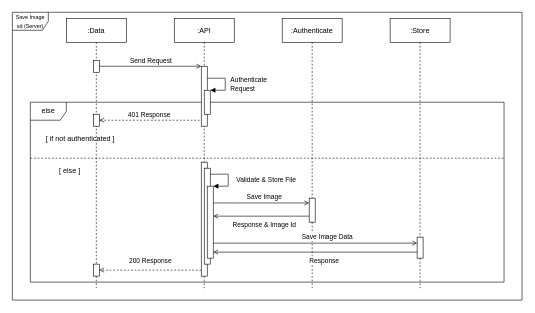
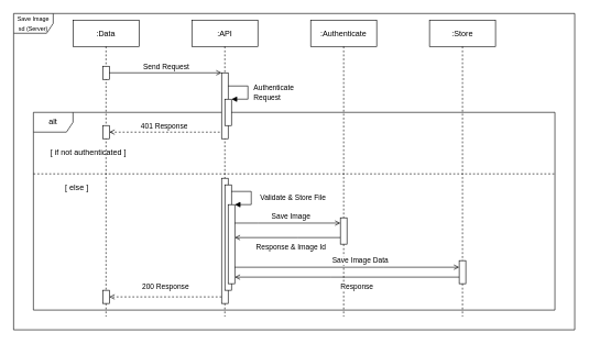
  <mxCell id="0" />
  <mxCell id="1" parent="0" />
  <mxCell id="2" value="&lt;font style=&quot;font-size: 9px&quot;&gt;Save Image sd (Server)&lt;/font&gt;" style="shape=umlFrame;whiteSpace=wrap;html=1;" parent="1" vertex="1"><mxGeometry x="20" y="20" width="850" height="480" as="geometry" /></mxCell>
  <mxCell id="3" value="" style="group;align=left;" parent="1" vertex="1" connectable="0"><mxGeometry x="50" y="170" width="790" height="300" as="geometry" /></mxCell>
  <mxCell id="4" value="" style="line;strokeWidth=1;fillColor=none;align=left;verticalAlign=middle;spacingTop=-1;spacingLeft=3;spacingRight=3;rotatable=0;labelPosition=right;points=[];portConstraint=eastwest;dashed=1;" parent="3" vertex="1"><mxGeometry y="88.889" width="790" height="8.889" as="geometry" /></mxCell>
- <mxCell id="5" value="else" style="shape=umlFrame;whiteSpace=wrap;html=1;" parent="3" vertex="1"><mxGeometry width="790" height="300" as="geometry" /></mxCell>
+ <mxCell id="5" value="alt" style="shape=umlFrame;whiteSpace=wrap;html=1;" parent="3" vertex="1"><mxGeometry width="790" height="300" as="geometry" /></mxCell>
  <mxCell id="6" value="[ if not authenticated ]" style="text;html=1;strokeColor=none;fillColor=none;align=left;verticalAlign=middle;whiteSpace=wrap;rounded=0;dashed=1;" parent="3" vertex="1"><mxGeometry x="24.308" y="44.444" width="127.615" height="33.333" as="geometry" /></mxCell>
  <mxCell id="7" value="[ else ]" style="text;html=1;strokeColor=none;fillColor=none;align=center;verticalAlign=middle;whiteSpace=wrap;rounded=0;dashed=1;" parent="3" vertex="1"><mxGeometry y="97.778" width="131.667" height="33.333" as="geometry" /></mxCell>
  <mxCell id="8" value=":Data" style="shape=umlLifeline;perimeter=lifelinePerimeter;container=1;collapsible=0;recursiveResize=0;rounded=0;shadow=0;strokeWidth=1;" parent="1" vertex="1"><mxGeometry x="110" y="30" width="100" height="450" as="geometry" /></mxCell>
  <mxCell id="9" value="" style="points=[];perimeter=orthogonalPerimeter;rounded=0;shadow=0;strokeWidth=1;" parent="8" vertex="1"><mxGeometry x="45" y="70" width="10" height="20" as="geometry" /></mxCell>
  <mxCell id="10" value="" style="points=[];perimeter=orthogonalPerimeter;rounded=0;shadow=0;strokeWidth=1;" parent="8" vertex="1"><mxGeometry x="45" y="160" width="10" height="20" as="geometry" /></mxCell>
  <mxCell id="11" value="" style="points=[];perimeter=orthogonalPerimeter;rounded=0;shadow=0;strokeWidth=1;" parent="8" vertex="1"><mxGeometry x="45" y="410" width="10" height="20" as="geometry" /></mxCell>
  <mxCell id="12" value=":API" style="shape=umlLifeline;perimeter=lifelinePerimeter;container=1;collapsible=0;recursiveResize=0;rounded=0;shadow=0;strokeWidth=1;" parent="1" vertex="1"><mxGeometry x="290" y="30" width="100" height="450" as="geometry" /></mxCell>
  <mxCell id="13" value="" style="points=[];perimeter=orthogonalPerimeter;rounded=0;shadow=0;strokeWidth=1;" parent="12" vertex="1"><mxGeometry x="45" y="80" width="10" height="100" as="geometry" /></mxCell>
  <mxCell id="14" value="" style="html=1;points=[];perimeter=orthogonalPerimeter;" parent="12" vertex="1"><mxGeometry x="50" y="120" width="10" height="40" as="geometry" /></mxCell>
  <mxCell id="15" value="Authenticate&lt;br&gt;Request" style="edgeStyle=orthogonalEdgeStyle;html=1;align=left;spacingLeft=2;endArrow=block;rounded=0;entryX=1;entryY=0;" parent="12" target="14" edge="1"><mxGeometry x="0.067" y="5" relative="1" as="geometry"><mxPoint x="55" y="100" as="sourcePoint" /><Array as="points"><mxPoint x="85" y="100" /></Array><mxPoint as="offset" /></mxGeometry></mxCell>
  <mxCell id="16" value="" style="html=1;points=[];perimeter=orthogonalPerimeter;align=left;" parent="12" vertex="1"><mxGeometry x="45" y="240" width="10" height="190" as="geometry" /></mxCell>
  <mxCell id="17" value="" style="html=1;points=[];perimeter=orthogonalPerimeter;align=left;" parent="12" vertex="1"><mxGeometry x="50" y="250" width="10" height="160" as="geometry" /></mxCell>
  <mxCell id="18" value="" style="html=1;points=[];perimeter=orthogonalPerimeter;align=left;" parent="12" vertex="1"><mxGeometry x="55" y="280" width="10" height="120" as="geometry" /></mxCell>
  <mxCell id="19" value="Validate &amp;amp; Store File" style="edgeStyle=orthogonalEdgeStyle;html=1;align=left;spacingLeft=2;endArrow=block;rounded=0;entryX=1;entryY=0;endFill=1;" parent="12" target="18" edge="1"><mxGeometry x="0.067" y="10" relative="1" as="geometry"><mxPoint x="60" y="260" as="sourcePoint" /><Array as="points"><mxPoint x="90" y="260" /></Array><mxPoint as="offset" /></mxGeometry></mxCell>
  <mxCell id="20" value="" style="verticalAlign=bottom;endArrow=open;entryX=0;entryY=0;shadow=0;strokeWidth=1;horizontal=0;endFill=0;" parent="1" source="9" target="13" edge="1"><mxGeometry y="-30" relative="1" as="geometry"><mxPoint x="265" y="110" as="sourcePoint" /><mxPoint as="offset" /></mxGeometry></mxCell>
  <mxCell id="21" value="Send Request" style="edgeLabel;html=1;align=center;verticalAlign=middle;resizable=0;points=[];" parent="20" vertex="1" connectable="0"><mxGeometry x="0.2" y="-1" relative="1" as="geometry"><mxPoint x="-17" y="-11" as="offset" /></mxGeometry></mxCell>
  <mxCell id="22" value=":Store" style="shape=umlLifeline;perimeter=lifelinePerimeter;container=1;collapsible=0;recursiveResize=0;rounded=0;shadow=0;strokeWidth=1;" parent="1" vertex="1"><mxGeometry x="650" y="30" width="100" height="450" as="geometry" /></mxCell>
  <mxCell id="23" value="" style="points=[];perimeter=orthogonalPerimeter;rounded=0;shadow=0;strokeWidth=1;" parent="22" vertex="1"><mxGeometry x="45" y="365" width="10" height="35" as="geometry" /></mxCell>
  <mxCell id="24" style="edgeStyle=orthogonalEdgeStyle;rounded=0;orthogonalLoop=1;jettySize=auto;html=1;endArrow=none;endFill=0;startArrow=open;startFill=0;dashed=1;" parent="1" source="10" target="13" edge="1"><mxGeometry relative="1" as="geometry"><Array as="points"><mxPoint x="300" y="200" /><mxPoint x="300" y="200" /></Array></mxGeometry></mxCell>
  <mxCell id="25" value="401 Response" style="edgeLabel;html=1;align=center;verticalAlign=middle;resizable=0;points=[];" parent="24" vertex="1" connectable="0"><mxGeometry x="0.223" y="-1" relative="1" as="geometry"><mxPoint x="-22" y="-11" as="offset" /></mxGeometry></mxCell>
  <mxCell id="26" style="edgeStyle=orthogonalEdgeStyle;rounded=0;orthogonalLoop=1;jettySize=auto;html=1;endArrow=open;endFill=0;" parent="1" edge="1"><mxGeometry relative="1" as="geometry"><mxPoint x="355" y="338.004" as="sourcePoint" /><mxPoint x="515" y="338.004" as="targetPoint" /><Array as="points"><mxPoint x="390" y="337.97" /><mxPoint x="390" y="337.97" /></Array></mxGeometry></mxCell>
  <mxCell id="27" value="Save Image" style="edgeLabel;html=1;align=center;verticalAlign=middle;resizable=0;points=[];" parent="26" vertex="1" connectable="0"><mxGeometry x="0.166" relative="1" as="geometry"><mxPoint x="-8.1" y="-10.03" as="offset" /></mxGeometry></mxCell>
  <mxCell id="28" style="edgeStyle=orthogonalEdgeStyle;rounded=0;orthogonalLoop=1;jettySize=auto;html=1;endArrow=open;endFill=0;" parent="1" source="33" target="18" edge="1"><mxGeometry relative="1" as="geometry"><Array as="points"><mxPoint x="450" y="360" /><mxPoint x="450" y="360" /></Array></mxGeometry></mxCell>
  <mxCell id="29" value="Response &amp;amp; Image Id" style="edgeLabel;html=1;align=center;verticalAlign=middle;resizable=0;points=[];" parent="28" vertex="1" connectable="0"><mxGeometry x="-0.106" y="1" relative="1" as="geometry"><mxPoint x="-3.28" y="13.97" as="offset" /></mxGeometry></mxCell>
  <mxCell id="30" style="edgeStyle=orthogonalEdgeStyle;rounded=0;orthogonalLoop=1;jettySize=auto;html=1;endArrow=open;endFill=0;dashed=1;" parent="1" source="16" target="11" edge="1"><mxGeometry relative="1" as="geometry"><Array as="points"><mxPoint x="230" y="450" /><mxPoint x="230" y="450" /></Array><mxPoint x="335" y="530.034" as="sourcePoint" /></mxGeometry></mxCell>
  <mxCell id="31" value="200 Response" style="edgeLabel;html=1;align=center;verticalAlign=middle;resizable=0;points=[];" parent="30" vertex="1" connectable="0"><mxGeometry x="-0.136" relative="1" as="geometry"><mxPoint x="-12.29" y="-15.03" as="offset" /></mxGeometry></mxCell>
  <mxCell id="32" value=":Authenticate" style="shape=umlLifeline;perimeter=lifelinePerimeter;container=1;collapsible=0;recursiveResize=0;rounded=0;shadow=0;strokeWidth=1;" parent="1" vertex="1"><mxGeometry x="470" y="30" width="100" height="450" as="geometry" /></mxCell>
  <mxCell id="33" value="" style="points=[];perimeter=orthogonalPerimeter;rounded=0;shadow=0;strokeWidth=1;" parent="32" vertex="1"><mxGeometry x="45" y="300" width="10" height="40" as="geometry" /></mxCell>
  <mxCell id="34" style="edgeStyle=orthogonalEdgeStyle;rounded=0;orthogonalLoop=1;jettySize=auto;html=1;endArrow=open;endFill=0;" parent="1" source="18" target="23" edge="1"><mxGeometry relative="1" as="geometry"><mxPoint x="360" y="410.004" as="sourcePoint" /><mxPoint x="520" y="410.004" as="targetPoint" /><Array as="points"><mxPoint x="580" y="405" /><mxPoint x="580" y="405" /></Array></mxGeometry></mxCell>
  <mxCell id="35" value="Save Image Data" style="edgeLabel;html=1;align=center;verticalAlign=middle;resizable=0;points=[];" parent="34" vertex="1" connectable="0"><mxGeometry x="0.166" relative="1" as="geometry"><mxPoint x="-8.1" y="-10.03" as="offset" /></mxGeometry></mxCell>
  <mxCell id="36" style="edgeStyle=orthogonalEdgeStyle;rounded=0;orthogonalLoop=1;jettySize=auto;html=1;endArrow=open;endFill=0;" parent="1" source="23" target="18" edge="1"><mxGeometry relative="1" as="geometry"><Array as="points"><mxPoint x="500" y="420" /><mxPoint x="500" y="420" /></Array><mxPoint x="525" y="370.029" as="sourcePoint" /><mxPoint x="365" y="370.029" as="targetPoint" /></mxGeometry></mxCell>
  <mxCell id="37" value="Response" style="edgeLabel;html=1;align=center;verticalAlign=middle;resizable=0;points=[];" parent="36" vertex="1" connectable="0"><mxGeometry x="-0.106" y="1" relative="1" as="geometry"><mxPoint x="-3.28" y="13.97" as="offset" /></mxGeometry></mxCell>
